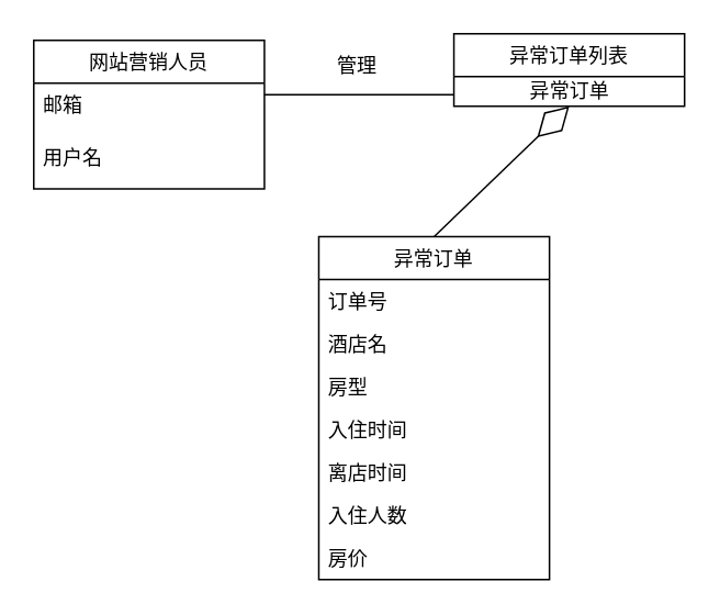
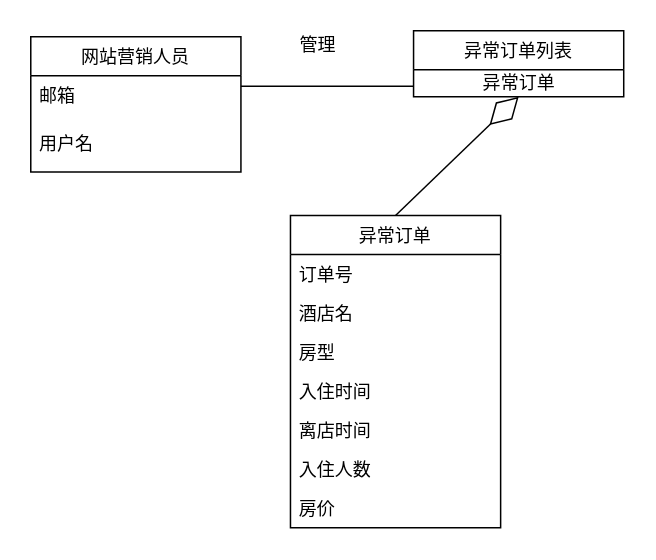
  <mxCell id="0" />
  <mxCell id="1" parent="0" />
  <mxCell id="2" value="" style="line;strokeWidth=1;fillColor=none;align=left;verticalAlign=middle;spacingTop=-1;spacingLeft=3;spacingRight=3;rotatable=0;labelPosition=right;points=[];portConstraint=eastwest;" parent="1" vertex="1"><mxGeometry x="160" y="53" width="115" height="8" as="geometry" /></mxCell>
- <mxCell id="3" value="管理" style="text;html=1;align=center;verticalAlign=middle;resizable=0;points=[];autosize=1;" parent="1" vertex="1"><mxGeometry x="199" y="31" width="34" height="18" as="geometry" /></mxCell>
+ <mxCell id="3" value="管理" style="text;html=1;align=center;verticalAlign=middle;resizable=0;points=[];autosize=1;" parent="1" vertex="1"><mxGeometry x="194" y="21" width="34" height="18" as="geometry" /></mxCell>
  <mxCell id="4" value="网站营销人员" style="swimlane;fontStyle=0;childLayout=stackLayout;horizontal=1;startSize=26;fillColor=none;horizontalStack=0;resizeParent=1;resizeParentMax=0;resizeLast=0;collapsible=1;marginBottom=0;" parent="1" vertex="1"><mxGeometry x="20" y="24" width="140" height="90" as="geometry" /></mxCell>
  <mxCell id="5" value="邮箱" style="text;strokeColor=none;fillColor=none;align=left;verticalAlign=top;spacingLeft=4;spacingRight=4;overflow=hidden;rotatable=0;points=[[0,0.5],[1,0.5]];portConstraint=eastwest;" parent="4" vertex="1"><mxGeometry y="26" width="140" height="32" as="geometry" /></mxCell>
  <mxCell id="6" value="用户名" style="text;strokeColor=none;fillColor=none;align=left;verticalAlign=top;spacingLeft=4;spacingRight=4;overflow=hidden;rotatable=0;points=[[0,0.5],[1,0.5]];portConstraint=eastwest;" parent="4" vertex="1"><mxGeometry y="58" width="140" height="32" as="geometry" /></mxCell>
  <mxCell id="7" value="异常订单列表" style="swimlane;fontStyle=0;childLayout=stackLayout;horizontal=1;startSize=26;fillColor=none;horizontalStack=0;resizeParent=1;resizeParentMax=0;resizeLast=0;collapsible=1;marginBottom=0;" parent="1" vertex="1"><mxGeometry x="275" y="20" width="140" height="44" as="geometry" /></mxCell>
  <mxCell id="8" value="异常订单" style="text;html=1;align=center;verticalAlign=middle;resizable=0;points=[];autosize=1;" vertex="1" parent="7"><mxGeometry y="26" width="140" height="18" as="geometry" /></mxCell>
  <mxCell id="9" value="" style="endArrow=diamondThin;endFill=0;endSize=24;html=1;entryX=0.5;entryY=1;entryDx=0;entryDy=0;exitX=0.5;exitY=0;exitDx=0;exitDy=0;" parent="1" source="10" target="7" edge="1"><mxGeometry width="160" relative="1" as="geometry"><mxPoint x="391" y="186" as="sourcePoint" /><mxPoint x="391" y="98" as="targetPoint" /></mxGeometry></mxCell>
  <mxCell id="10" value="异常订单" style="swimlane;fontStyle=0;childLayout=stackLayout;horizontal=1;startSize=26;fillColor=none;horizontalStack=0;resizeParent=1;resizeParentMax=0;resizeLast=0;collapsible=1;marginBottom=0;" parent="1" vertex="1"><mxGeometry x="193" y="143" width="140" height="208" as="geometry" /></mxCell>
  <mxCell id="11" value="订单号" style="text;strokeColor=none;fillColor=none;align=left;verticalAlign=top;spacingLeft=4;spacingRight=4;overflow=hidden;rotatable=0;points=[[0,0.5],[1,0.5]];portConstraint=eastwest;" parent="10" vertex="1"><mxGeometry y="26" width="140" height="26" as="geometry" /></mxCell>
  <mxCell id="12" value="酒店名" style="text;strokeColor=none;fillColor=none;align=left;verticalAlign=top;spacingLeft=4;spacingRight=4;overflow=hidden;rotatable=0;points=[[0,0.5],[1,0.5]];portConstraint=eastwest;" parent="10" vertex="1"><mxGeometry y="52" width="140" height="26" as="geometry" /></mxCell>
  <mxCell id="13" value="房型" style="text;strokeColor=none;fillColor=none;align=left;verticalAlign=top;spacingLeft=4;spacingRight=4;overflow=hidden;rotatable=0;points=[[0,0.5],[1,0.5]];portConstraint=eastwest;" parent="10" vertex="1"><mxGeometry y="78" width="140" height="26" as="geometry" /></mxCell>
  <mxCell id="14" value="入住时间" style="text;strokeColor=none;fillColor=none;align=left;verticalAlign=top;spacingLeft=4;spacingRight=4;overflow=hidden;rotatable=0;points=[[0,0.5],[1,0.5]];portConstraint=eastwest;" parent="10" vertex="1"><mxGeometry y="104" width="140" height="26" as="geometry" /></mxCell>
  <mxCell id="15" value="离店时间" style="text;strokeColor=none;fillColor=none;align=left;verticalAlign=top;spacingLeft=4;spacingRight=4;overflow=hidden;rotatable=0;points=[[0,0.5],[1,0.5]];portConstraint=eastwest;" vertex="1" parent="10"><mxGeometry y="130" width="140" height="26" as="geometry" /></mxCell>
  <mxCell id="16" value="入住人数" style="text;strokeColor=none;fillColor=none;align=left;verticalAlign=top;spacingLeft=4;spacingRight=4;overflow=hidden;rotatable=0;points=[[0,0.5],[1,0.5]];portConstraint=eastwest;" vertex="1" parent="10"><mxGeometry y="156" width="140" height="26" as="geometry" /></mxCell>
  <mxCell id="17" value="房价" style="text;strokeColor=none;fillColor=none;align=left;verticalAlign=top;spacingLeft=4;spacingRight=4;overflow=hidden;rotatable=0;points=[[0,0.5],[1,0.5]];portConstraint=eastwest;" vertex="1" parent="10"><mxGeometry y="182" width="140" height="26" as="geometry" /></mxCell>
